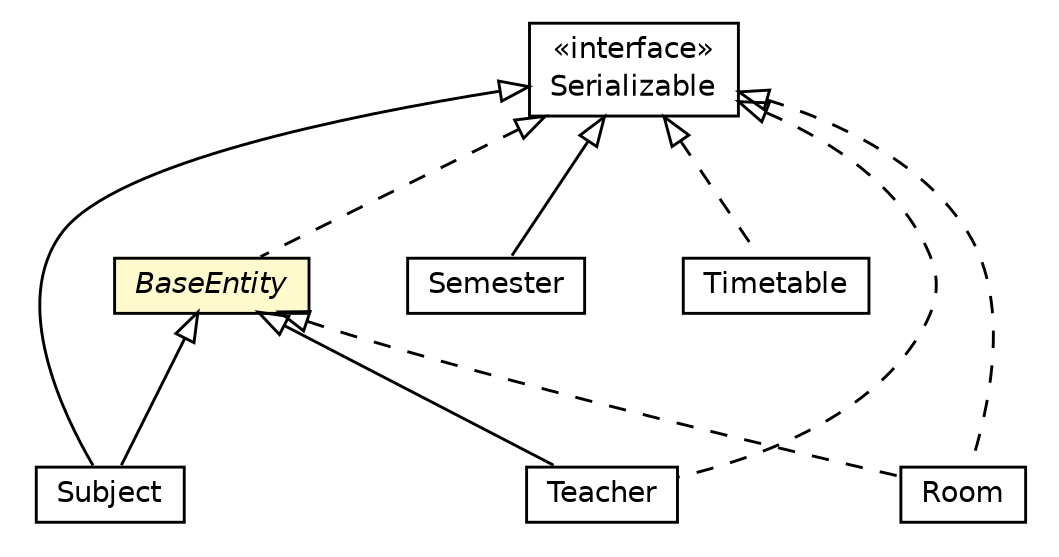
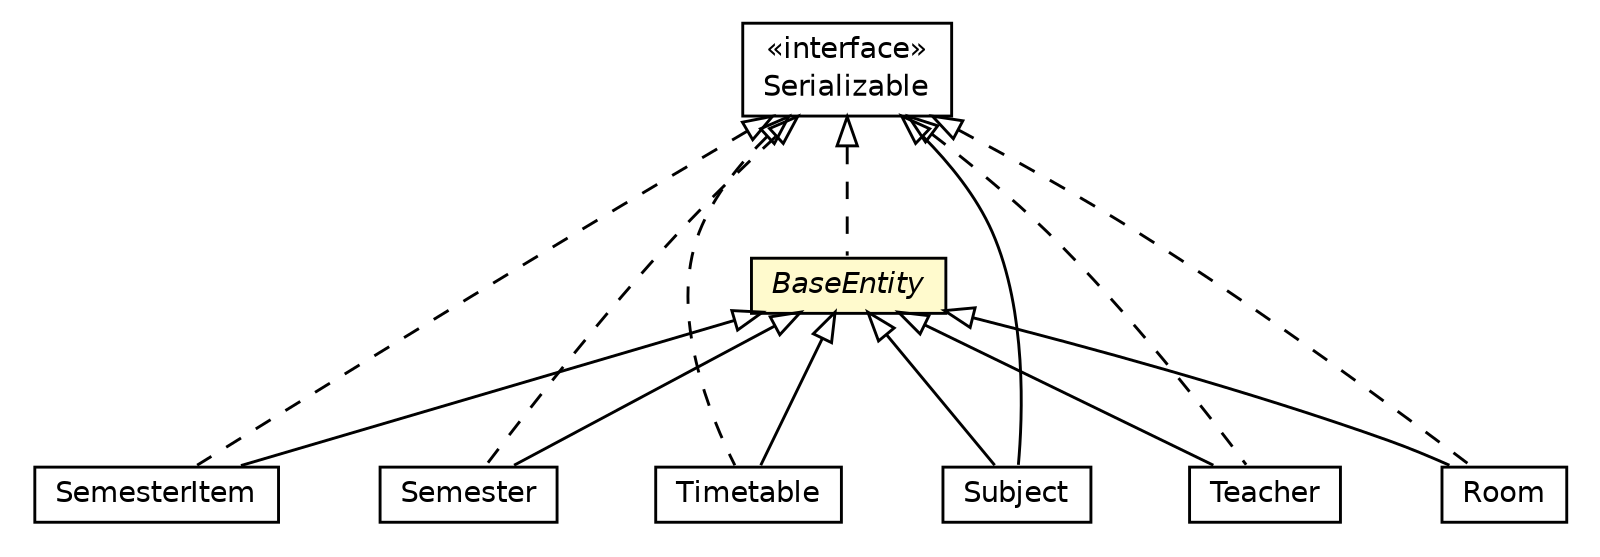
  digraph {
    nodesep=0.25
    ranksep=0.5
    node [fontcolor=black fontname=Helvetica fontsize=10.0 shape=plaintext]
    edge [arrowtail=empty dir=back fontname=Helvetica fontsize=10 headport=p labelfontname=Helvetica labelfontsize=10 tailport=p]
    n1 [label=<<table title="com.elte.osz.logic.dbhandler.BaseEntity" border="0" cellborder="1" cellspacing="0" cellpadding="2" port="p" bgcolor="lemonChiffon" href="./BaseEntity.html"> 		<tr><td><table border="0" cellspacing="0" cellpadding="1"> <tr><td align="center" balign="center"><font face="Helvetica-Oblique"> BaseEntity </font></td></tr> 		</table></td></tr> 		</table>>]
+   n2 [label=<<table title="com.elte.osz.logic.entities.SemesterItem" border="0" cellborder="1" cellspacing="0" cellpadding="2" port="p" href="../entities/SemesterItem.html"> 		<tr><td><table border="0" cellspacing="0" cellpadding="1"> <tr><td align="center" balign="center"> SemesterItem </td></tr> 		</table></td></tr> 		</table>>]
    n3 [label=<<table title="com.elte.osz.logic.entities.Semester" border="0" cellborder="1" cellspacing="0" cellpadding="2" port="p" href="../entities/Semester.html"> 		<tr><td><table border="0" cellspacing="0" cellpadding="1"> <tr><td align="center" balign="center"> Semester </td></tr> 		</table></td></tr> 		</table>>]
    n4 [label=<<table title="com.elte.osz.logic.entities.Timetable" border="0" cellborder="1" cellspacing="0" cellpadding="2" port="p" href="../entities/Timetable.html"> 		<tr><td><table border="0" cellspacing="0" cellpadding="1"> <tr><td align="center" balign="center"> Timetable </td></tr> 		</table></td></tr> 		</table>>]
    n5 [label=<<table title="com.elte.osz.logic.entities.Subject" border="0" cellborder="1" cellspacing="0" cellpadding="2" port="p" href="../entities/Subject.html"> 		<tr><td><table border="0" cellspacing="0" cellpadding="1"> <tr><td align="center" balign="center"> Subject </td></tr> 		</table></td></tr> 		</table>>]
    n6 [label=<<table title="com.elte.osz.logic.entities.Teacher" border="0" cellborder="1" cellspacing="0" cellpadding="2" port="p" href="../entities/Teacher.html"> 		<tr><td><table border="0" cellspacing="0" cellpadding="1"> <tr><td align="center" balign="center"> Teacher </td></tr> 		</table></td></tr> 		</table>>]
    n7 [label=<<table title="com.elte.osz.logic.entities.Room" border="0" cellborder="1" cellspacing="0" cellpadding="2" port="p" href="../entities/Room.html"> 		<tr><td><table border="0" cellspacing="0" cellpadding="1"> <tr><td align="center" balign="center"> Room </td></tr> 		</table></td></tr> 		</table>>]
    n8 [label=<<table title="java.io.Serializable" border="0" cellborder="1" cellspacing="0" cellpadding="2" port="p" href="http://java.sun.com/j2se/1.4.2/docs/api/java/io/Serializable.html"> 		<tr><td><table border="0" cellspacing="0" cellpadding="1"> <tr><td align="center" balign="center"> &#171;interface&#187; </td></tr> <tr><td align="center" balign="center"> Serializable </td></tr> 		</table></td></tr> 		</table>>]
+   n1 -> n2
+   n1 -> n3
+   n1 -> n4
    n1 -> n5
    n1 -> n6
-   n1 -> n7 [style=dashed]
+   n1 -> n7
    n8 -> n1 [style=dashed]
-   n8 -> n3 [style=solid]
+   n8 -> n2 [style=dashed]
+   n8 -> n3 [style=dashed]
    n8 -> n4 [style=dashed]
    n8 -> n5 [style=solid]
    n8 -> n6 [style=dashed]
    n8 -> n7 [style=dashed]
  }
